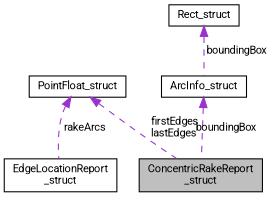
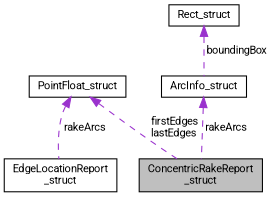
  digraph {
    fontname=Roboto
    node [color=black fontname=Roboto fontsize=10 shape=record]
    edge [color=darkorchid3 dir=back fontname=Roboto fontsize=10 labelfontname=FreeSans labelfontsize=10 style=dashed]
    n1 [fillcolor=grey75 fontcolor=black height=0.2 label="ConcentricRakeReport\l_struct" style=filled width=0.4]
    n2 [height=0.2 label=PointFloat_struct width=0.4]
    n3 [height=0.2 label="EdgeLocationReport\l_struct" width=0.4]
    n4 [height=0.2 label=ArcInfo_struct width=0.4]
    n5 [height=0.2 label=Rect_struct width=0.4]
    n2 -> n1 [label=" firstEdges\nlastEdges"]
    n2 -> n3 [label=" rakeArcs"]
-   n4 -> n1 [label=" boundingBox"]
+   n4 -> n1 [label=" rakeArcs"]
    n5 -> n4 [label=" boundingBox"]
  }
